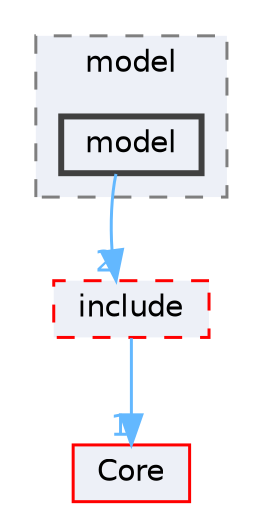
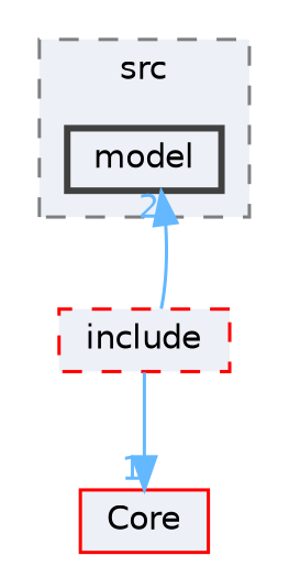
  digraph {
    compound=true
    node [color=red fillcolor="#edf0f7" fontname=Helvetica fontsize=10 shape=box]
    edge [color=steelblue1 fontcolor=steelblue1 fontname=Helvetica fontsize=10 labeldistance=1.5 labelfontname=Helvetica labelfontsize=10]
    n1 [color=grey25 height=0.2 label=model style="filled,bold" width=0.4]
    n2 [height=0.2 label=include style="filled,dashed" width=0.4]
    n3 [height=0.2 label=Core style=filled width=0.4]
    subgraph cluster_1 {
      bgcolor="#edf0f7"
      fontname=Helvetica
      fontsize=10
-     label=model
+     label=src
      pencolor=grey50
      style="filled,dashed"
      n1
    }
-   n1 -> n2 [headlabel=2]
+   n2 -> n1 [headlabel=2]
    n2 -> n3 [headlabel=1]
  }
